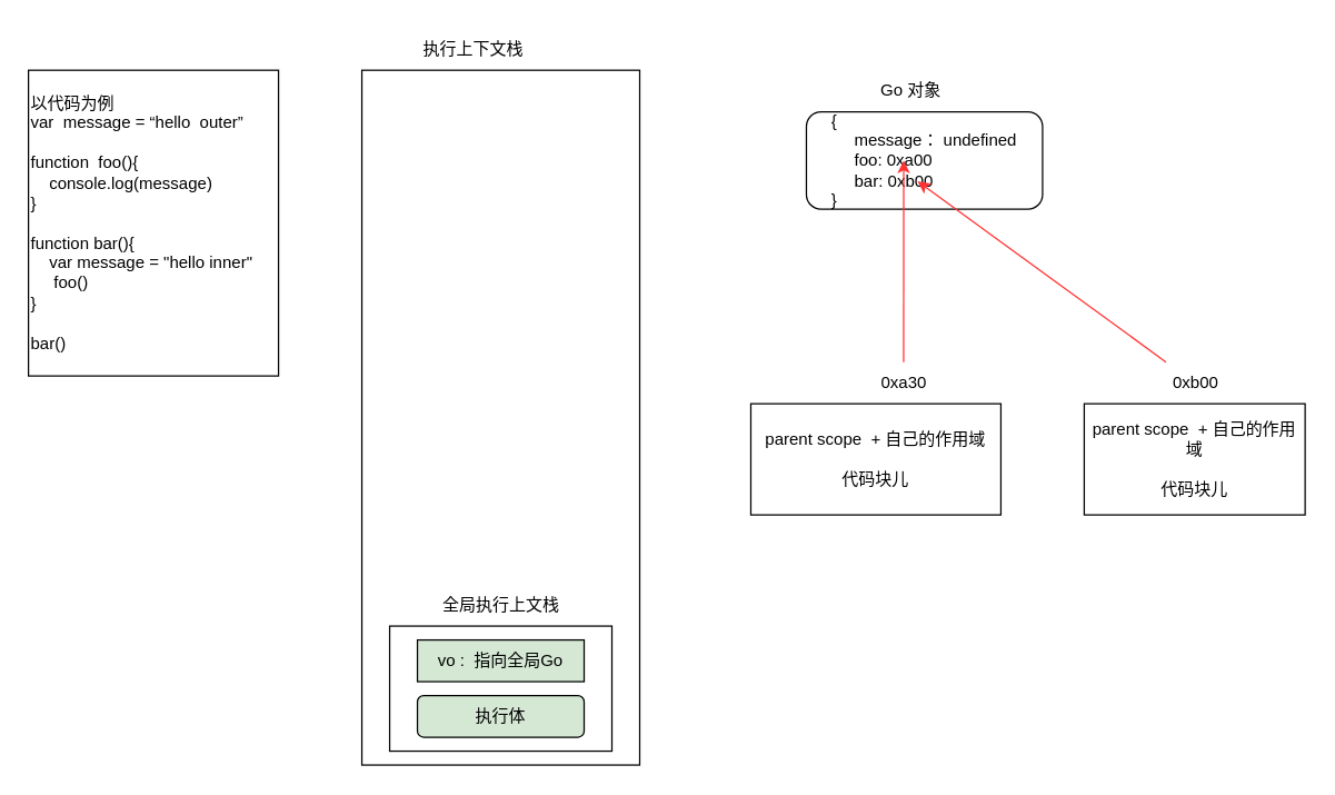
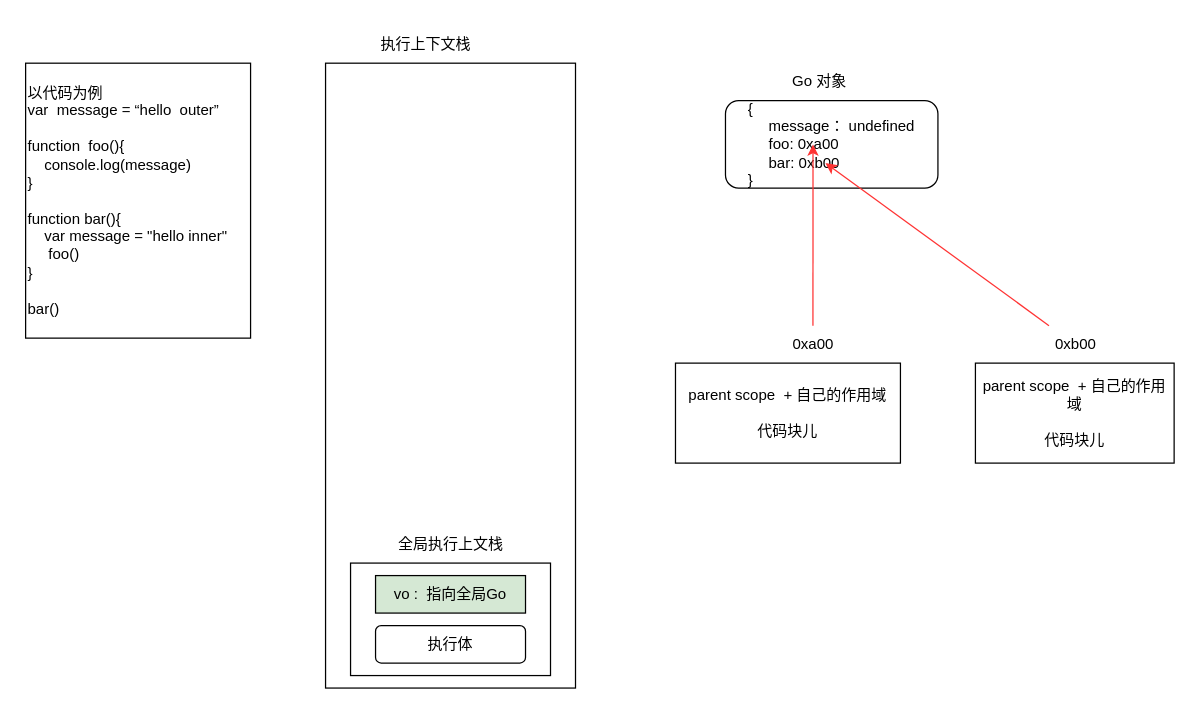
  <mxCell id="0" />
  <mxCell id="1" parent="0" />
  <mxCell id="2" value="以代码为例&lt;br&gt;var&amp;nbsp; message = “hello&amp;nbsp; outer”&lt;br&gt;&lt;br&gt;function&amp;nbsp; foo(){&lt;br&gt;&amp;nbsp; &amp;nbsp; console.log(message)&lt;br&gt;}&lt;br&gt;&lt;br&gt;function bar(){&lt;br&gt;&amp;nbsp; &amp;nbsp; var message = &quot;hello inner&quot;&lt;br&gt;&amp;nbsp; &amp;nbsp; &amp;nbsp;foo()&lt;br&gt;}&lt;br&gt;&lt;br&gt;bar()" style="whiteSpace=wrap;html=1;align=left;" vertex="1" parent="1"><mxGeometry x="20" y="50" width="180" height="220" as="geometry" /></mxCell>
  <mxCell id="3" value="" style="whiteSpace=wrap;html=1;" vertex="1" parent="1"><mxGeometry x="260" y="50" width="200" height="500" as="geometry" /></mxCell>
  <mxCell id="4" value="执行上下文栈" style="text;html=1;align=center;verticalAlign=middle;resizable=0;points=[];autosize=1;strokeColor=none;fillColor=none;" vertex="1" parent="1"><mxGeometry x="290" y="20" width="100" height="30" as="geometry" /></mxCell>
  <mxCell id="5" value="" style="whiteSpace=wrap;html=1;" vertex="1" parent="1"><mxGeometry x="280" y="450" width="160" height="90" as="geometry" /></mxCell>
  <mxCell id="6" value="全局执行上文栈" style="text;html=1;align=center;verticalAlign=middle;resizable=0;points=[];autosize=1;strokeColor=none;fillColor=none;" vertex="1" parent="1"><mxGeometry x="305" y="420" width="110" height="30" as="geometry" /></mxCell>
  <mxCell id="7" value="vo :&amp;nbsp; 指向全局Go" style="rounded=1;whiteSpace=wrap;html=1;arcSize=0;fillColor=#d5e8d4;" vertex="1" parent="1"><mxGeometry x="300" y="460" width="120" height="30" as="geometry" /></mxCell>
- <mxCell id="8" value="执行体" style="rounded=1;whiteSpace=wrap;html=1;fillColor=#d5e8d4;" vertex="1" parent="1"><mxGeometry x="300" y="500" width="120" height="30" as="geometry" /></mxCell>
+ <mxCell id="8" value="执行体" style="rounded=1;whiteSpace=wrap;html=1;" vertex="1" parent="1"><mxGeometry x="300" y="500" width="120" height="30" as="geometry" /></mxCell>
  <mxCell id="9" style="edgeStyle=none;html=1;exitX=0.5;exitY=0;exitDx=0;exitDy=0;endArrow=none;" edge="1" parent="1" source="10" target="11"><mxGeometry relative="1" as="geometry" /></mxCell>
  <mxCell id="10" value="&lt;div style=&quot;text-align: justify;&quot;&gt;&lt;span style=&quot;background-color: initial;&quot;&gt;{&lt;/span&gt;&lt;/div&gt;&lt;div style=&quot;text-align: justify;&quot;&gt;&amp;nbsp; &amp;nbsp; &amp;nbsp;message： undefined&lt;/div&gt;&lt;div style=&quot;text-align: justify;&quot;&gt;&amp;nbsp; &amp;nbsp; &amp;nbsp;foo: 0xa00&lt;/div&gt;&lt;div style=&quot;text-align: justify;&quot;&gt;&amp;nbsp; &amp;nbsp; &amp;nbsp;bar: 0xb00&lt;/div&gt;&lt;div style=&quot;text-align: justify;&quot;&gt;&lt;span style=&quot;background-color: initial;&quot;&gt;}&lt;/span&gt;&lt;/div&gt;" style="whiteSpace=wrap;html=1;rounded=1;" vertex="1" parent="1"><mxGeometry x="580" y="80" width="170" height="70" as="geometry" /></mxCell>
  <mxCell id="11" value="Go 对象" style="text;html=1;align=center;verticalAlign=middle;resizable=0;points=[];autosize=1;strokeColor=none;fillColor=none;" vertex="1" parent="1"><mxGeometry x="620" y="50" width="70" height="30" as="geometry" /></mxCell>
  <mxCell id="12" value="parent scope&amp;nbsp; + 自己的作用域&lt;br&gt;&lt;br&gt;代码块儿" style="whiteSpace=wrap;html=1;" vertex="1" parent="1"><mxGeometry x="540" y="290" width="180" height="80" as="geometry" /></mxCell>
  <mxCell id="13" value="parent scope&amp;nbsp; + 自己的作用域&lt;br&gt;&lt;br&gt;代码块儿" style="whiteSpace=wrap;html=1;" vertex="1" parent="1"><mxGeometry x="780" y="290" width="159" height="80" as="geometry" /></mxCell>
  <mxCell id="14" value="" style="edgeStyle=none;html=1;entryX=0.412;entryY=0.5;entryDx=0;entryDy=0;entryPerimeter=0;strokeColor=#FF3333;" edge="1" parent="1" source="15" target="10"><mxGeometry relative="1" as="geometry" /></mxCell>
- <mxCell id="15" value="0xa30" style="text;html=1;align=center;verticalAlign=middle;resizable=0;points=[];autosize=1;strokeColor=none;fillColor=none;" vertex="1" parent="1"><mxGeometry x="620" y="260" width="60" height="30" as="geometry" /></mxCell>
+ <mxCell id="15" value="0xa00" style="text;html=1;align=center;verticalAlign=middle;resizable=0;points=[];autosize=1;strokeColor=none;fillColor=none;" vertex="1" parent="1"><mxGeometry x="620" y="260" width="60" height="30" as="geometry" /></mxCell>
  <mxCell id="16" value="" style="edgeStyle=none;html=1;entryX=0.471;entryY=0.714;entryDx=0;entryDy=0;entryPerimeter=0;strokeColor=#FF3333;" edge="1" parent="1" source="17" target="10"><mxGeometry relative="1" as="geometry"><mxPoint x="1100" y="210" as="targetPoint" /></mxGeometry></mxCell>
  <mxCell id="17" value="0xb00" style="text;html=1;align=center;verticalAlign=middle;resizable=0;points=[];autosize=1;strokeColor=none;fillColor=none;" vertex="1" parent="1"><mxGeometry x="829.5" y="260" width="60" height="30" as="geometry" /></mxCell>
